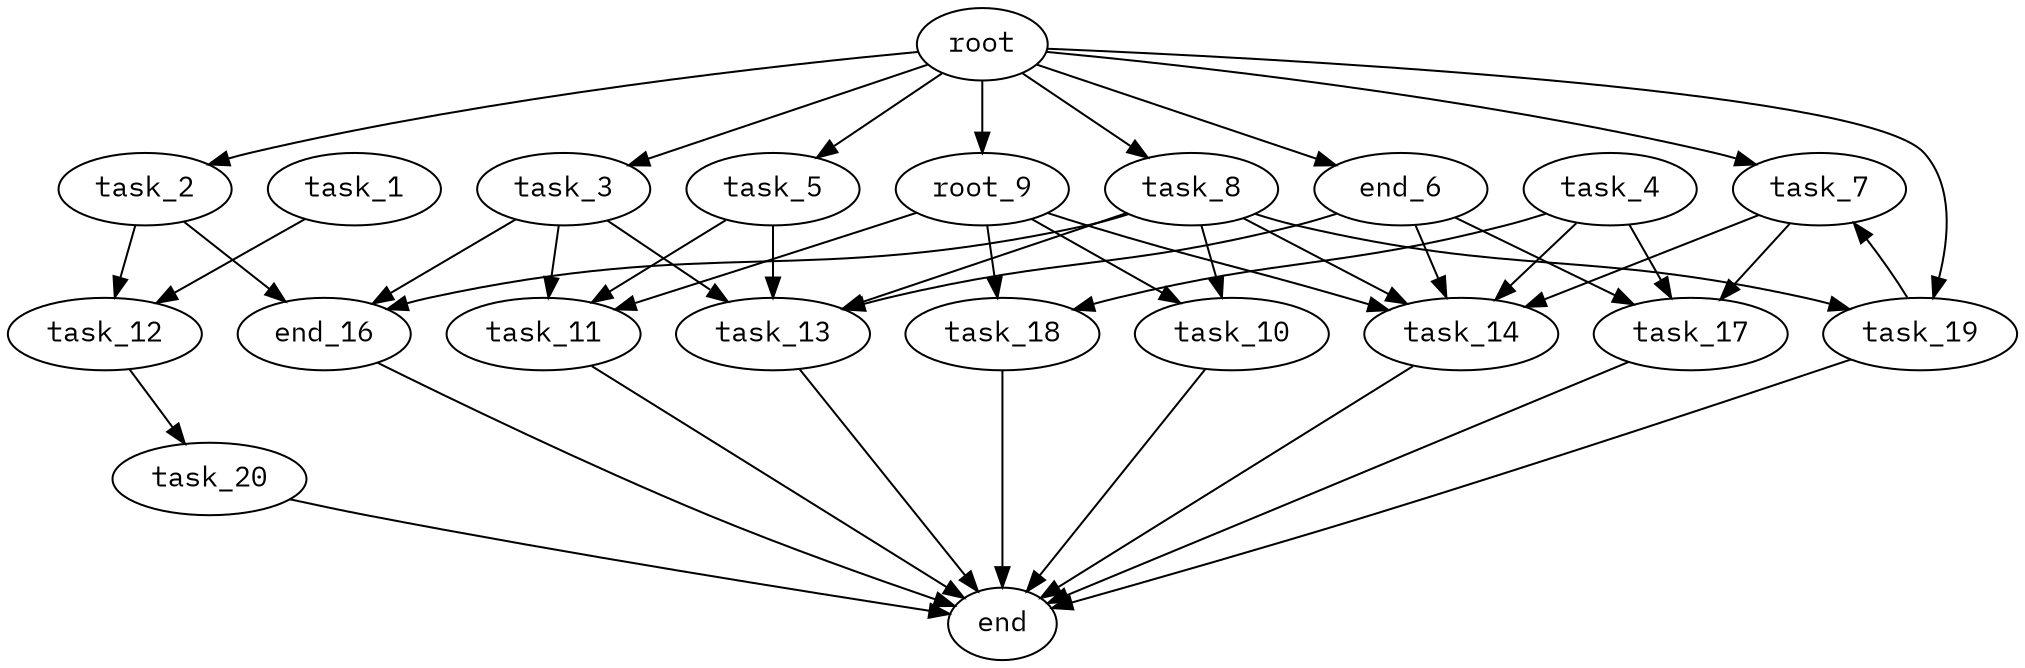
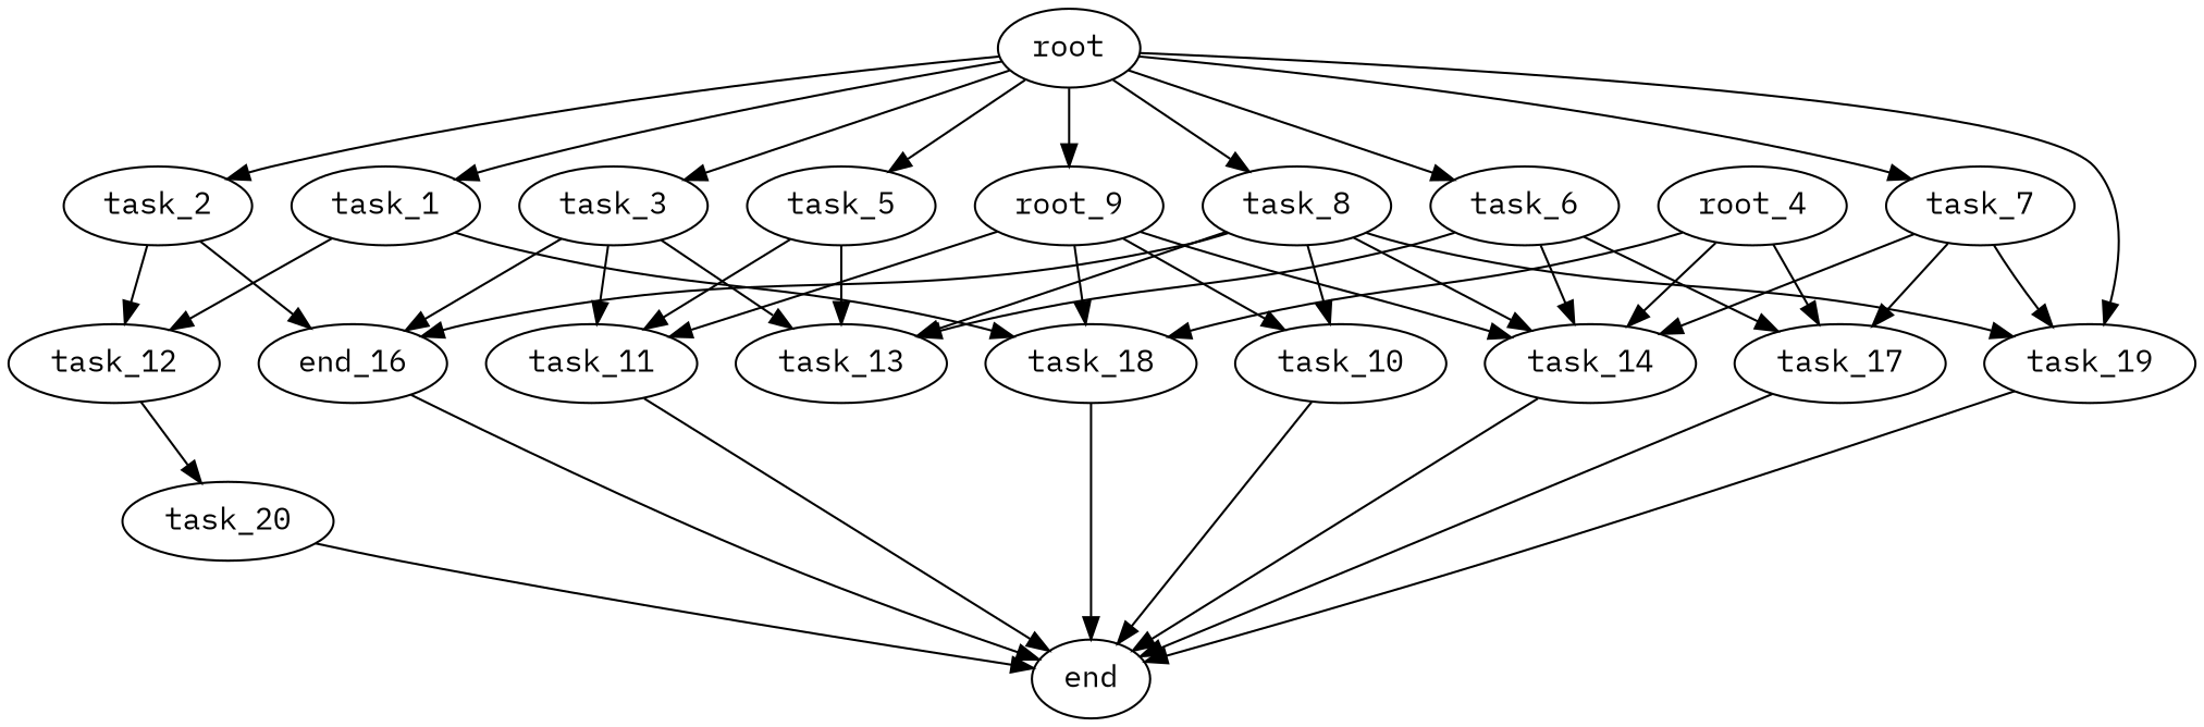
  digraph {
    fontname="IBM Plex Mono"
    node [fontname="IBM Plex Mono"]
    edge [fontname="IBM Plex Mono"]
    root
    task_1
    task_2
    task_3
    task_5
-   task_6 [label=end_6]
+   task_6
    task_7
    task_8
    n9 [label=root_9]
    task_19
    task_12
    task_18
    n13 [label=end_16]
    task_11
    task_13
-   task_4
+   task_4 [label=root_4]
    task_14
    task_17
    task_10
    task_20
    end
+   root -> task_1
    root -> task_2
    root -> task_3
    root -> task_5
    root -> task_6
    root -> task_7
    root -> task_8
    root -> n9
    root -> task_19
    task_1 -> task_12
+   task_1 -> task_18
    task_2 -> task_12
    task_2 -> n13
    task_3 -> n13
    task_3 -> task_11
    task_3 -> task_13
    task_5 -> task_11
    task_5 -> task_13
    task_6 -> task_13
    task_6 -> task_14
    task_6 -> task_17
-   task_19 -> task_7
+   task_7 -> task_19
    task_7 -> task_14
    task_7 -> task_17
    task_8 -> task_19
    task_8 -> n13
    task_8 -> task_13
    task_8 -> task_14
    task_8 -> task_10
    n9 -> task_18
    n9 -> task_11
    n9 -> task_14
    n9 -> task_10
    task_19 -> end
    task_12 -> task_20
    task_18 -> end
    n13 -> end
    task_11 -> end
-   task_13 -> end
    task_4 -> task_18
    task_4 -> task_14
    task_4 -> task_17
    task_14 -> end
    task_17 -> end
    task_10 -> end
    task_20 -> end
  }
